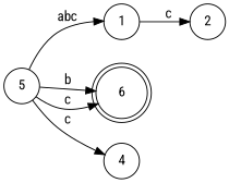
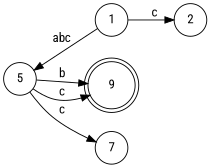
  digraph {
    fontname="Roboto Condensed"
    rankdir=LR
    node [fontname="Roboto Condensed" shape=circle]
    edge [fontname="Roboto Condensed" weigth=0.6]
-   6 [shape=doublecircle]
+   6 [shape=doublecircle label=9]
    1
    2
    5
-   4
+   4 [label=7]
    1 -> 2 [label=c]
-   5 -> 1 [label=abc]
+   1 -> 5 [label=abc]
    5 -> 6 [label=b]
    5 -> 6 [label=c]
    5 -> 4 [label=c]
  }
